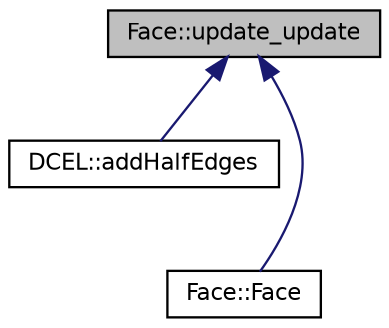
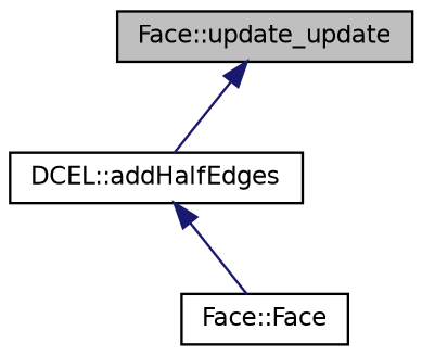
  digraph {
    rankdir=TB
    node [color=black fillcolor=white fontname=Helvetica fontsize=10 shape=record style=filled]
    edge [color=midnightblue dir=back fontname=Helvetica fontsize=10 labelfontname=Helvetica labelfontsize=10 style=solid]
    n1 [fillcolor=grey75 fontcolor=black height=0.2 label="Face::update_update" width=0.4]
    n2 [height=0.2 label="DCEL::addHalfEdges" width=0.4]
    n3 [height=0.2 label="Face::Face" width=0.4]
    n1 -> n2
-   n1 -> n3
+   n2 -> n3
  }
